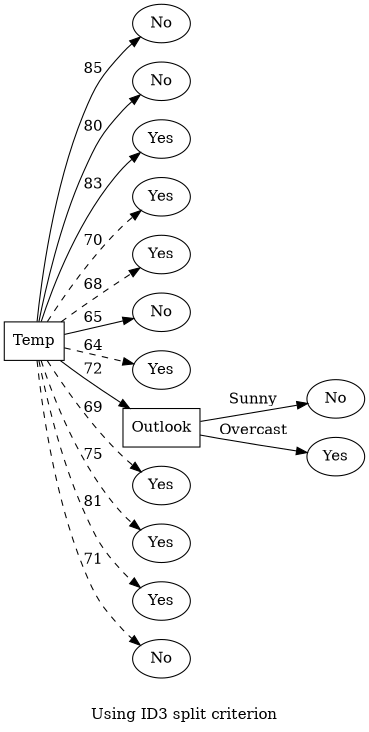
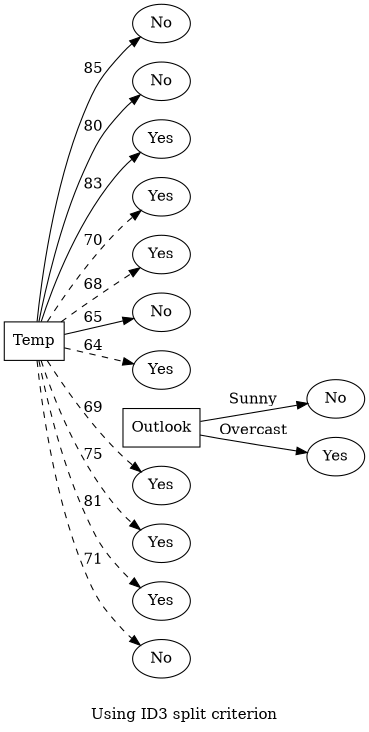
  digraph {
    label="Using ID3 split criterion"
    rankdir=LR
    node [shape=ellipse]
    edge [style=solid]
    n1 [label=Temp shape=box]
    n2 [label=No]
    n3 [label=No]
    n4 [label=Yes]
    n5 [label=Yes]
    n6 [label=Yes]
    n7 [label=No]
    n8 [label=Yes]
    n9 [label=Outlook shape=box]
    n10 [label=Yes]
    n11 [label=Yes]
    n12 [label=Yes]
    n13 [label=No]
    n14 [label=No]
    n15 [label=Yes]
    n1 -> n2 [label=85]
    n1 -> n3 [label=80]
    n1 -> n4 [label=83]
    n1 -> n5 [label=70 style=dashed]
    n1 -> n6 [label=68 style=dashed]
    n1 -> n7 [label=65]
    n1 -> n8 [label=64 style=dashed]
-   n1 -> n9 [label=72]
    n1 -> n10 [label=69 style=dashed]
    n1 -> n11 [label=75 style=dashed]
    n1 -> n12 [label=81 style=dashed]
    n1 -> n13 [label=71 style=dashed]
    n9 -> n14 [label=Sunny]
    n9 -> n15 [label=Overcast]
  }
